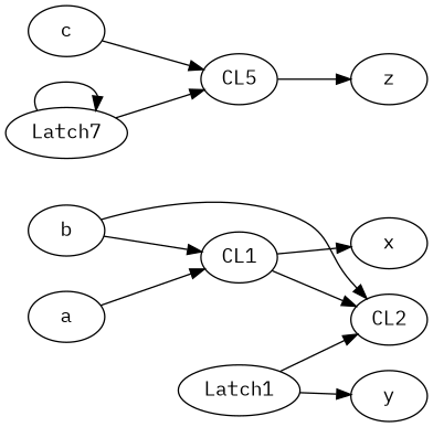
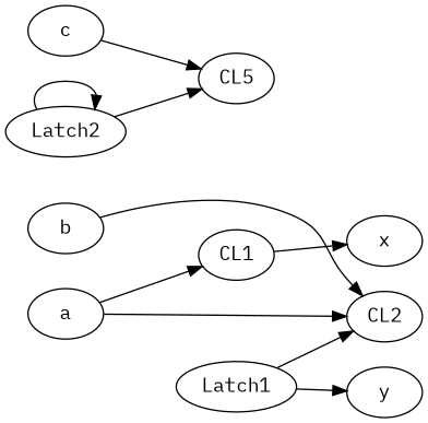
  digraph {
    fontname="IBM Plex Mono"
    rankdir=LR
    node [fontname="IBM Plex Mono"]
    edge [fontname="IBM Plex Mono"]
    a
    CL1
    CL2
    x
    Latch1
    y
    b
    n8 [label=CL5]
    c
-   z
-   Latch2 [label=Latch7]
+   Latch2
    a -> CL1
-   CL1 -> CL2
+   a -> CL2
    CL1 -> x
    Latch1 -> CL2
    Latch1 -> y
-   b -> CL1
    b -> CL2
-   n8 -> z
    c -> n8
    Latch2 -> n8
    Latch2 -> Latch2
  }
